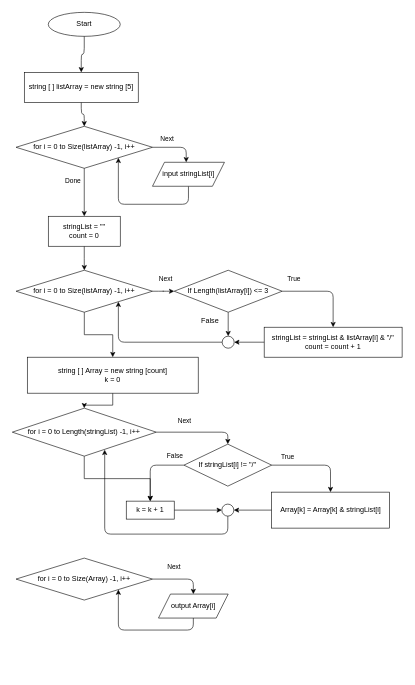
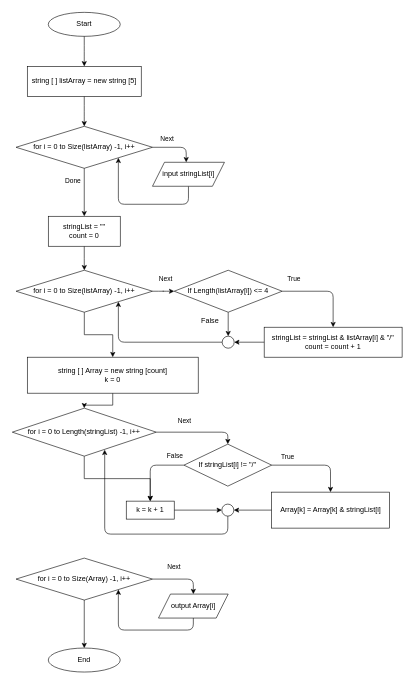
  <mxCell id="0" />
  <mxCell id="1" parent="0" />
  <mxCell id="2" value="Start" style="ellipse;whiteSpace=wrap;html=1;" vertex="1" parent="1"><mxGeometry x="80" width="120" height="40" as="geometry" y="20" /></mxCell>
  <mxCell id="3" style="edgeStyle=elbowEdgeStyle;rounded=1;orthogonalLoop=1;jettySize=auto;html=1;elbow=vertical;" edge="1" parent="1" source="4" target="6"><mxGeometry relative="1" as="geometry" /></mxCell>
- <mxCell id="4" value="string [ ] listArray = new string [5]" style="rounded=0;whiteSpace=wrap;html=1;" vertex="1" parent="1"><mxGeometry x="40" y="120" width="190" height="50" as="geometry" /></mxCell>
+ <mxCell id="4" value="string [ ] listArray = new string [5]" style="rounded=0;whiteSpace=wrap;html=1;" vertex="1" parent="1"><mxGeometry x="45" y="110" width="190" height="50" as="geometry" /></mxCell>
  <mxCell id="5" value="" style="endArrow=classic;html=1;rounded=1;edgeStyle=elbowEdgeStyle;elbow=vertical;" edge="1" parent="1" source="2" target="4"><mxGeometry width="50" height="50" relative="1" as="geometry"><mxPoint x="120" y="320" as="sourcePoint" /><mxPoint x="170" y="270" as="targetPoint" /></mxGeometry></mxCell>
  <mxCell id="6" value="for i = 0 to Size(listArray) -1, i++" style="rhombus;whiteSpace=wrap;html=1;" vertex="1" parent="1"><mxGeometry x="26.25" y="210" width="227.5" height="70" as="geometry" /></mxCell>
  <mxCell id="7" style="edgeStyle=elbowEdgeStyle;rounded=1;orthogonalLoop=1;jettySize=auto;html=1;entryX=1;entryY=1;entryDx=0;entryDy=0;elbow=vertical;" edge="1" parent="1" source="8" target="6"><mxGeometry relative="1" as="geometry"><Array as="points"><mxPoint x="250" y="340" /></Array></mxGeometry></mxCell>
  <mxCell id="8" value="input stringList[i]" style="shape=parallelogram;perimeter=parallelogramPerimeter;whiteSpace=wrap;html=1;fixedSize=1;" vertex="1" parent="1"><mxGeometry x="253.75" y="270" width="120" height="40" as="geometry" /></mxCell>
  <mxCell id="9" value="" style="endArrow=classic;html=1;rounded=1;edgeStyle=elbowEdgeStyle;elbow=vertical;" edge="1" parent="1" source="6" target="8"><mxGeometry relative="1" as="geometry"><mxPoint x="235" y="190" as="sourcePoint" /><mxPoint x="335" y="190" as="targetPoint" /><Array as="points"><mxPoint x="310" y="245" /></Array></mxGeometry></mxCell>
  <mxCell id="10" value="Next" style="edgeLabel;resizable=0;html=1;align=center;verticalAlign=middle;" connectable="0" vertex="1" parent="9"><mxGeometry relative="1" as="geometry"><mxPoint x="-17" y="-15" as="offset" /></mxGeometry></mxCell>
  <mxCell id="11" style="edgeStyle=orthogonalEdgeStyle;rounded=0;orthogonalLoop=1;jettySize=auto;html=1;" edge="1" parent="1" source="12" target="17"><mxGeometry relative="1" as="geometry" /></mxCell>
  <mxCell id="12" value="stringList = &quot;&quot;&lt;br&gt;count = 0" style="rounded=0;whiteSpace=wrap;html=1;" vertex="1" parent="1"><mxGeometry x="80" y="360" width="120" height="50" as="geometry" /></mxCell>
  <mxCell id="13" value="" style="endArrow=classic;html=1;rounded=0;" edge="1" parent="1" source="6" target="12"><mxGeometry relative="1" as="geometry"><mxPoint x="160" y="280" as="sourcePoint" /><mxPoint x="260" y="280" as="targetPoint" /></mxGeometry></mxCell>
  <mxCell id="14" value="Done" style="edgeLabel;resizable=0;html=1;align=center;verticalAlign=middle;" connectable="0" vertex="1" parent="13"><mxGeometry relative="1" as="geometry"><mxPoint x="-20" y="-20" as="offset" /></mxGeometry></mxCell>
  <mxCell id="15" style="edgeStyle=orthogonalEdgeStyle;rounded=1;orthogonalLoop=1;jettySize=auto;html=1;exitX=1;exitY=0.5;exitDx=0;exitDy=0;" edge="1" parent="1" source="17" target="20"><mxGeometry relative="1" as="geometry" /></mxCell>
  <mxCell id="16" style="edgeStyle=orthogonalEdgeStyle;rounded=0;orthogonalLoop=1;jettySize=auto;html=1;" edge="1" parent="1" source="17" target="29"><mxGeometry relative="1" as="geometry" /></mxCell>
  <mxCell id="17" value="for i = 0 to Size(listArray) -1, i++" style="rhombus;whiteSpace=wrap;html=1;" vertex="1" parent="1"><mxGeometry x="26.25" y="450" width="227.5" height="70" as="geometry" /></mxCell>
  <mxCell id="18" style="edgeStyle=orthogonalEdgeStyle;rounded=1;orthogonalLoop=1;jettySize=auto;html=1;exitX=0.5;exitY=1;exitDx=0;exitDy=0;" edge="1" parent="1" source="20" target="24"><mxGeometry relative="1" as="geometry"><mxPoint x="200" y="500" as="targetPoint" /></mxGeometry></mxCell>
  <mxCell id="19" style="edgeStyle=orthogonalEdgeStyle;rounded=1;orthogonalLoop=1;jettySize=auto;html=1;exitX=1;exitY=0.5;exitDx=0;exitDy=0;" edge="1" parent="1" source="20" target="22"><mxGeometry relative="1" as="geometry" /></mxCell>
- <mxCell id="20" value="If Length(listArray[i]) &amp;lt;= 3" style="rhombus;whiteSpace=wrap;html=1;" vertex="1" parent="1"><mxGeometry x="290" y="450" width="180" height="70" as="geometry" /></mxCell>
+ <mxCell id="20" value="If Length(listArray[i]) &amp;lt;= 4" style="rhombus;whiteSpace=wrap;html=1;" vertex="1" parent="1"><mxGeometry x="290" y="450" width="180" height="70" as="geometry" /></mxCell>
  <mxCell id="21" style="edgeStyle=orthogonalEdgeStyle;rounded=1;orthogonalLoop=1;jettySize=auto;html=1;exitX=0;exitY=0.5;exitDx=0;exitDy=0;entryX=1;entryY=1;entryDx=0;entryDy=0;" edge="1" parent="1" source="24" target="17"><mxGeometry relative="1" as="geometry"><Array as="points"><mxPoint x="197" y="570" /></Array></mxGeometry></mxCell>
  <mxCell id="22" value="stringList = stringList &amp;amp; listArray[i] &amp;amp; &quot;/&quot;&lt;br&gt;count = count + 1" style="rounded=0;whiteSpace=wrap;html=1;" vertex="1" parent="1"><mxGeometry x="440" y="545" width="230" height="50" as="geometry" /></mxCell>
  <mxCell id="23" value="" style="edgeStyle=orthogonalEdgeStyle;rounded=1;orthogonalLoop=1;jettySize=auto;html=1;" edge="1" parent="1" source="22" target="24"><mxGeometry relative="1" as="geometry"><mxPoint x="489" y="670" as="sourcePoint" /><mxPoint x="350" y="710" as="targetPoint" /><Array as="points"><mxPoint x="380" y="580" /><mxPoint x="380" y="580" /></Array></mxGeometry></mxCell>
  <mxCell id="24" value="" style="ellipse;whiteSpace=wrap;html=1;aspect=fixed;" vertex="1" parent="1"><mxGeometry x="370" y="560" width="20" height="20" as="geometry" /></mxCell>
  <mxCell id="25" value="Next" style="text;html=1;strokeColor=none;fillColor=none;align=center;verticalAlign=middle;whiteSpace=wrap;rounded=0;fontSize=11;" vertex="1" parent="1"><mxGeometry x="246.25" y="450" width="60" height="30" as="geometry" /></mxCell>
  <mxCell id="26" value="True" style="text;html=1;strokeColor=none;fillColor=none;align=center;verticalAlign=middle;whiteSpace=wrap;rounded=0;fontSize=11;" vertex="1" parent="1"><mxGeometry x="460" y="450" width="60" height="30" as="geometry" /></mxCell>
  <mxCell id="27" value="False" style="text;html=1;strokeColor=none;fillColor=none;align=center;verticalAlign=middle;whiteSpace=wrap;rounded=0;" vertex="1" parent="1"><mxGeometry x="320" y="520" width="60" height="30" as="geometry" /></mxCell>
  <mxCell id="28" style="edgeStyle=orthogonalEdgeStyle;rounded=0;orthogonalLoop=1;jettySize=auto;html=1;exitX=0.5;exitY=1;exitDx=0;exitDy=0;entryX=0.5;entryY=0;entryDx=0;entryDy=0;" edge="1" parent="1" source="29" target="31"><mxGeometry relative="1" as="geometry" /></mxCell>
  <mxCell id="29" value="string [ ] Array = new string [count]&lt;br&gt;k = 0" style="rounded=0;whiteSpace=wrap;html=1;" vertex="1" parent="1"><mxGeometry x="45" y="595" width="285" height="60" as="geometry" /></mxCell>
  <mxCell id="30" style="edgeStyle=orthogonalEdgeStyle;rounded=0;orthogonalLoop=1;jettySize=auto;html=1;exitX=0.5;exitY=1;exitDx=0;exitDy=0;" edge="1" parent="1" source="31" target="36"><mxGeometry relative="1" as="geometry" /></mxCell>
  <mxCell id="31" value="for i = 0 to Length(stringList) -1, i++" style="rhombus;whiteSpace=wrap;html=1;" vertex="1" parent="1"><mxGeometry x="20" y="680" width="240" height="80" as="geometry" /></mxCell>
  <mxCell id="32" value="If stringList[i] != &quot;/&quot;" style="rhombus;whiteSpace=wrap;html=1;" vertex="1" parent="1"><mxGeometry x="306.25" y="740" width="146.25" height="70" as="geometry" /></mxCell>
  <mxCell id="33" value="" style="endArrow=classic;html=1;rounded=1;exitX=1;exitY=0.5;exitDx=0;exitDy=0;entryX=0.5;entryY=0;entryDx=0;entryDy=0;edgeStyle=orthogonalEdgeStyle;elbow=vertical;" edge="1" parent="1" source="31" target="32"><mxGeometry relative="1" as="geometry"><mxPoint x="306.25" y="820" as="sourcePoint" /><mxPoint x="406.25" y="820" as="targetPoint" /></mxGeometry></mxCell>
  <mxCell id="34" value="Next" style="edgeLabel;resizable=0;html=1;align=center;verticalAlign=middle;" connectable="0" vertex="1" parent="33"><mxGeometry relative="1" as="geometry"><mxPoint x="-24" y="-20" as="offset" /></mxGeometry></mxCell>
  <mxCell id="35" style="edgeStyle=orthogonalEdgeStyle;rounded=0;orthogonalLoop=1;jettySize=auto;html=1;exitX=1;exitY=0.5;exitDx=0;exitDy=0;entryX=0;entryY=0.5;entryDx=0;entryDy=0;" edge="1" parent="1" source="36" target="40"><mxGeometry relative="1" as="geometry" /></mxCell>
  <mxCell id="36" value="k = k + 1" style="rounded=0;whiteSpace=wrap;html=1;" vertex="1" parent="1"><mxGeometry x="210" y="835" width="80" height="30" as="geometry" /></mxCell>
  <mxCell id="37" style="edgeStyle=orthogonalEdgeStyle;rounded=0;orthogonalLoop=1;jettySize=auto;html=1;exitX=0;exitY=0.5;exitDx=0;exitDy=0;entryX=1;entryY=0.5;entryDx=0;entryDy=0;" edge="1" parent="1" source="38" target="40"><mxGeometry relative="1" as="geometry" /></mxCell>
  <mxCell id="38" value="Array[k] = Array[k] &amp;amp; stringList[i]" style="rounded=0;whiteSpace=wrap;html=1;" vertex="1" parent="1"><mxGeometry x="452.5" y="820" width="196.25" height="60" as="geometry" /></mxCell>
  <mxCell id="39" style="edgeStyle=orthogonalEdgeStyle;rounded=1;orthogonalLoop=1;jettySize=auto;html=1;exitX=0.5;exitY=1;exitDx=0;exitDy=0;entryX=0.642;entryY=0.867;entryDx=0;entryDy=0;entryPerimeter=0;" edge="1" parent="1" source="40" target="31"><mxGeometry relative="1" as="geometry"><Array as="points"><mxPoint x="379.25" y="890" /><mxPoint x="174.25" y="890" /></Array></mxGeometry></mxCell>
  <mxCell id="40" value="" style="ellipse;whiteSpace=wrap;html=1;aspect=fixed;" vertex="1" parent="1"><mxGeometry x="369.38" y="840" width="20" height="20" as="geometry" /></mxCell>
  <mxCell id="41" value="" style="endArrow=classic;html=1;rounded=1;exitX=0;exitY=0.5;exitDx=0;exitDy=0;entryX=0.5;entryY=0;entryDx=0;entryDy=0;edgeStyle=orthogonalEdgeStyle;" edge="1" parent="1" source="32" target="36"><mxGeometry relative="1" as="geometry"><mxPoint x="276.25" y="850" as="sourcePoint" /><mxPoint x="376.25" y="850" as="targetPoint" /></mxGeometry></mxCell>
  <mxCell id="42" value="False" style="edgeLabel;resizable=0;html=1;align=center;verticalAlign=middle;" connectable="0" vertex="1" parent="41"><mxGeometry relative="1" as="geometry"><mxPoint x="40" y="-17" as="offset" /></mxGeometry></mxCell>
  <mxCell id="43" value="" style="endArrow=classic;html=1;rounded=1;exitX=1;exitY=0.5;exitDx=0;exitDy=0;entryX=0.5;entryY=0;entryDx=0;entryDy=0;edgeStyle=orthogonalEdgeStyle;" edge="1" parent="1" source="32" target="38"><mxGeometry relative="1" as="geometry"><mxPoint x="276.25" y="850" as="sourcePoint" /><mxPoint x="376.25" y="850" as="targetPoint" /></mxGeometry></mxCell>
  <mxCell id="44" value="True" style="edgeLabel;resizable=0;html=1;align=center;verticalAlign=middle;" connectable="0" vertex="1" parent="43"><mxGeometry relative="1" as="geometry"><mxPoint x="-46" y="-15" as="offset" /></mxGeometry></mxCell>
  <mxCell id="45" style="edgeStyle=orthogonalEdgeStyle;rounded=1;orthogonalLoop=1;jettySize=auto;html=1;exitX=1;exitY=0.5;exitDx=0;exitDy=0;entryX=0.5;entryY=0;entryDx=0;entryDy=0;" edge="1" parent="1" source="47" target="49"><mxGeometry relative="1" as="geometry" /></mxCell>
+ <mxCell id="46" style="edgeStyle=orthogonalEdgeStyle;rounded=0;orthogonalLoop=1;jettySize=auto;html=1;exitX=0.5;exitY=1;exitDx=0;exitDy=0;entryX=0.5;entryY=0;entryDx=0;entryDy=0;" edge="1" parent="1" source="47" target="50"><mxGeometry relative="1" as="geometry" /></mxCell>
  <mxCell id="47" value="for i = 0 to Size(Array) -1, i++" style="rhombus;whiteSpace=wrap;html=1;" vertex="1" parent="1"><mxGeometry x="26.25" y="930" width="227.5" height="70" as="geometry" /></mxCell>
  <mxCell id="48" style="edgeStyle=elbowEdgeStyle;rounded=1;orthogonalLoop=1;jettySize=auto;html=1;exitX=0.5;exitY=1;exitDx=0;exitDy=0;entryX=1;entryY=1;entryDx=0;entryDy=0;elbow=vertical;" edge="1" parent="1" source="49" target="47"><mxGeometry relative="1" as="geometry"><Array as="points"><mxPoint x="276.25" y="1050" /></Array></mxGeometry></mxCell>
  <mxCell id="49" value="output Array[i]" style="shape=parallelogram;perimeter=parallelogramPerimeter;whiteSpace=wrap;html=1;fixedSize=1;" vertex="1" parent="1"><mxGeometry x="263.75" y="990" width="116.25" height="40" as="geometry" /></mxCell>
+ <mxCell id="50" value="End" style="ellipse;whiteSpace=wrap;html=1;" vertex="1" parent="1"><mxGeometry x="80" y="1080" width="120" height="40" as="geometry" /></mxCell>
  <mxCell id="51" value="Next" style="text;html=1;strokeColor=none;fillColor=none;align=center;verticalAlign=middle;whiteSpace=wrap;rounded=0;fontSize=11;" vertex="1" parent="1"><mxGeometry x="260" y="930" width="60" height="30" as="geometry" /></mxCell>
